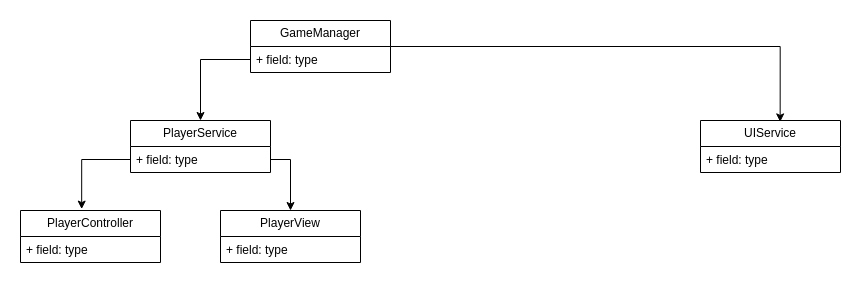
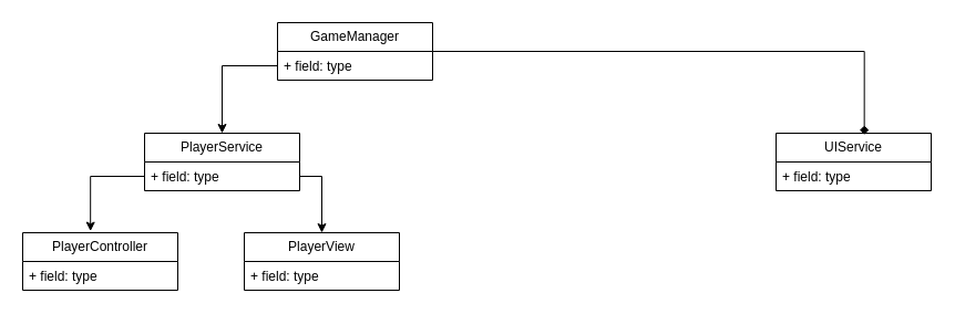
  <mxCell id="0" />
  <mxCell id="1" parent="0" />
  <mxCell id="2" value="GameManager" style="swimlane;fontStyle=0;childLayout=stackLayout;horizontal=1;startSize=26;fillColor=none;horizontalStack=0;resizeParent=1;resizeParentMax=0;resizeLast=0;collapsible=1;marginBottom=0;whiteSpace=wrap;html=1;" parent="1" vertex="1"><mxGeometry x="250" y="20" width="140" height="52" as="geometry" /></mxCell>
  <mxCell id="3" value="+ field: type" style="text;strokeColor=none;fillColor=none;align=left;verticalAlign=top;spacingLeft=4;spacingRight=4;overflow=hidden;rotatable=0;points=[[0,0.5],[1,0.5]];portConstraint=eastwest;whiteSpace=wrap;html=1;" parent="2" vertex="1"><mxGeometry y="26" width="140" height="26" as="geometry" /></mxCell>
  <mxCell id="4" value="PlayerService" style="swimlane;fontStyle=0;childLayout=stackLayout;horizontal=1;startSize=26;fillColor=none;horizontalStack=0;resizeParent=1;resizeParentMax=0;resizeLast=0;collapsible=1;marginBottom=0;whiteSpace=wrap;html=1;" vertex="1" parent="1"><mxGeometry x="130" y="120" width="140" height="52" as="geometry" /></mxCell>
  <mxCell id="5" value="+ field: type" style="text;strokeColor=none;fillColor=none;align=left;verticalAlign=top;spacingLeft=4;spacingRight=4;overflow=hidden;rotatable=0;points=[[0,0.5],[1,0.5]];portConstraint=eastwest;whiteSpace=wrap;html=1;" vertex="1" parent="4"><mxGeometry y="26" width="140" height="26" as="geometry" /></mxCell>
  <mxCell id="6" style="edgeStyle=orthogonalEdgeStyle;rounded=0;orthogonalLoop=1;jettySize=auto;html=1;entryX=0.5;entryY=0;entryDx=0;entryDy=0;" edge="1" parent="1" source="3" target="4"><mxGeometry relative="1" as="geometry" /></mxCell>
  <mxCell id="7" value="PlayerController" style="swimlane;fontStyle=0;childLayout=stackLayout;horizontal=1;startSize=26;fillColor=none;horizontalStack=0;resizeParent=1;resizeParentMax=0;resizeLast=0;collapsible=1;marginBottom=0;whiteSpace=wrap;html=1;" vertex="1" parent="1"><mxGeometry x="20" y="210" width="140" height="52" as="geometry" /></mxCell>
  <mxCell id="8" value="+ field: type" style="text;strokeColor=none;fillColor=none;align=left;verticalAlign=top;spacingLeft=4;spacingRight=4;overflow=hidden;rotatable=0;points=[[0,0.5],[1,0.5]];portConstraint=eastwest;whiteSpace=wrap;html=1;" vertex="1" parent="7"><mxGeometry y="26" width="140" height="26" as="geometry" /></mxCell>
  <mxCell id="9" style="edgeStyle=orthogonalEdgeStyle;rounded=0;orthogonalLoop=1;jettySize=auto;html=1;entryX=0.437;entryY=-0.027;entryDx=0;entryDy=0;entryPerimeter=0;" edge="1" parent="1" source="5" target="7"><mxGeometry relative="1" as="geometry" /></mxCell>
  <mxCell id="10" value="PlayerView" style="swimlane;fontStyle=0;childLayout=stackLayout;horizontal=1;startSize=26;fillColor=none;horizontalStack=0;resizeParent=1;resizeParentMax=0;resizeLast=0;collapsible=1;marginBottom=0;whiteSpace=wrap;html=1;" vertex="1" parent="1"><mxGeometry x="220" y="210" width="140" height="52" as="geometry" /></mxCell>
  <mxCell id="11" value="+ field: type" style="text;strokeColor=none;fillColor=none;align=left;verticalAlign=top;spacingLeft=4;spacingRight=4;overflow=hidden;rotatable=0;points=[[0,0.5],[1,0.5]];portConstraint=eastwest;whiteSpace=wrap;html=1;" vertex="1" parent="10"><mxGeometry y="26" width="140" height="26" as="geometry" /></mxCell>
  <mxCell id="12" style="edgeStyle=orthogonalEdgeStyle;rounded=0;orthogonalLoop=1;jettySize=auto;html=1;" edge="1" parent="1" source="5" target="10"><mxGeometry relative="1" as="geometry" /></mxCell>
  <mxCell id="13" value="UIService" style="swimlane;fontStyle=0;childLayout=stackLayout;horizontal=1;startSize=26;fillColor=none;horizontalStack=0;resizeParent=1;resizeParentMax=0;resizeLast=0;collapsible=1;marginBottom=0;whiteSpace=wrap;html=1;" vertex="1" parent="1"><mxGeometry x="700" y="120" width="140" height="52" as="geometry" /></mxCell>
  <mxCell id="14" value="+ field: type" style="text;strokeColor=none;fillColor=none;align=left;verticalAlign=top;spacingLeft=4;spacingRight=4;overflow=hidden;rotatable=0;points=[[0,0.5],[1,0.5]];portConstraint=eastwest;whiteSpace=wrap;html=1;" vertex="1" parent="13"><mxGeometry y="26" width="140" height="26" as="geometry" /></mxCell>
- <mxCell id="15" style="edgeStyle=orthogonalEdgeStyle;rounded=0;orthogonalLoop=1;jettySize=auto;html=1;entryX=0.569;entryY=0.027;entryDx=0;entryDy=0;entryPerimeter=0;" edge="1" parent="1" source="2" target="13"><mxGeometry relative="1" as="geometry" /></mxCell>
+ <mxCell id="15" style="edgeStyle=orthogonalEdgeStyle;rounded=0;orthogonalLoop=1;jettySize=auto;html=1;entryX=0.569;entryY=0.027;entryDx=0;entryDy=0;entryPerimeter=0;endArrow=diamond;" edge="1" parent="1" source="2" target="13"><mxGeometry relative="1" as="geometry" /></mxCell>
